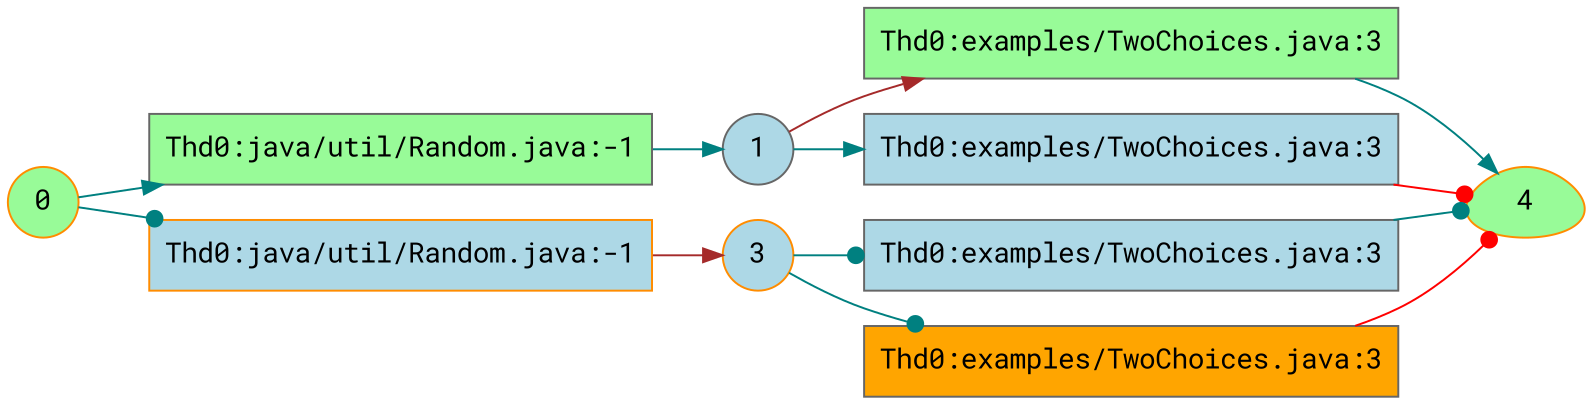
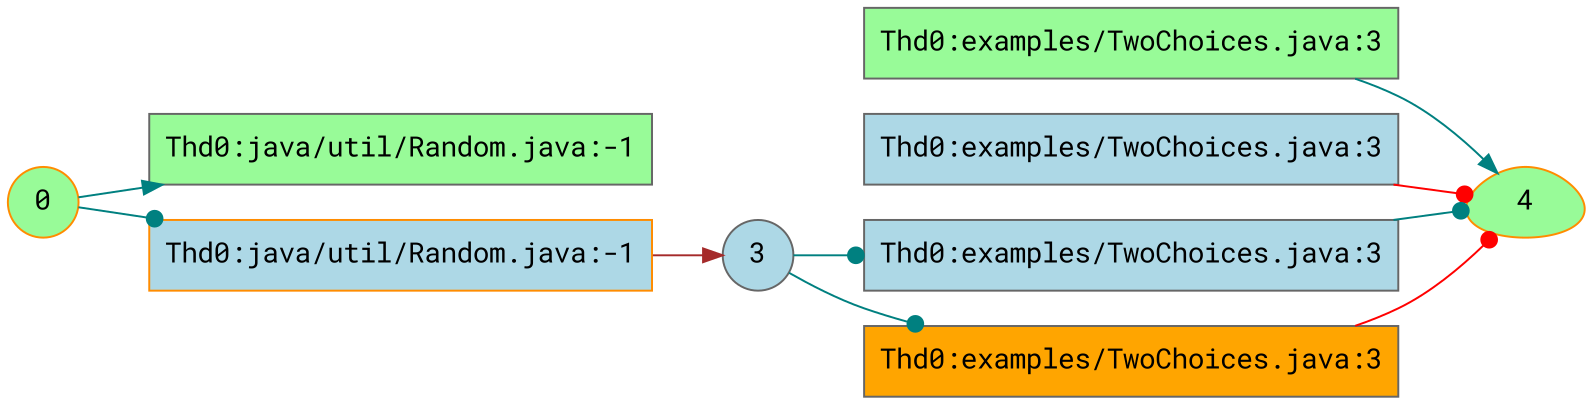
  digraph {
    fontname="Roboto Mono"
    rankdir=LR
    node [color=gray40 fillcolor=lightblue fontname="Roboto Mono" shape=box style=filled]
    edge [arrowhead=normal color=teal fontname="Roboto Mono"]
    n1 [color=darkorange fillcolor=palegreen label=0 shape=circle]
    n2 [fillcolor=palegreen label="Thd0:java/util/Random.java:-1"]
    n3 [color=darkorange label="Thd0:java/util/Random.java:-1"]
-   n4 [label=1 shape=circle]
-   n5 [color=darkorange label=3 shape=circle]
+   n5 [label=3 shape=circle]
    n6 [fillcolor=palegreen label="Thd0:examples/TwoChoices.java:3"]
    n7 [label="Thd0:examples/TwoChoices.java:3"]
    n8 [color=darkorange fillcolor=palegreen label=4 shape=egg]
    n9 [label="Thd0:examples/TwoChoices.java:3"]
    n10 [fillcolor=orange label="Thd0:examples/TwoChoices.java:3"]
    n1 -> n2
    n1 -> n3 [arrowhead=dot]
-   n2 -> n4
    n3 -> n5 [color=brown]
-   n4 -> n6 [color=brown]
-   n4 -> n7
    n5 -> n9 [arrowhead=dot]
    n5 -> n10 [arrowhead=dot]
    n6 -> n8
    n7 -> n8 [arrowhead=dot color=red]
    n9 -> n8 [arrowhead=dot]
    n10 -> n8 [arrowhead=dot color=red]
  }
